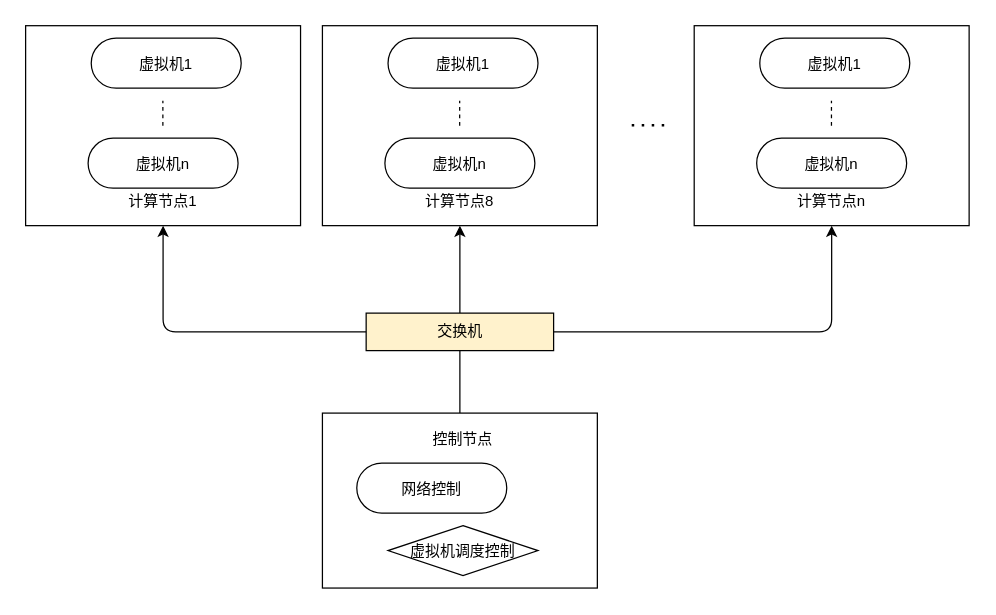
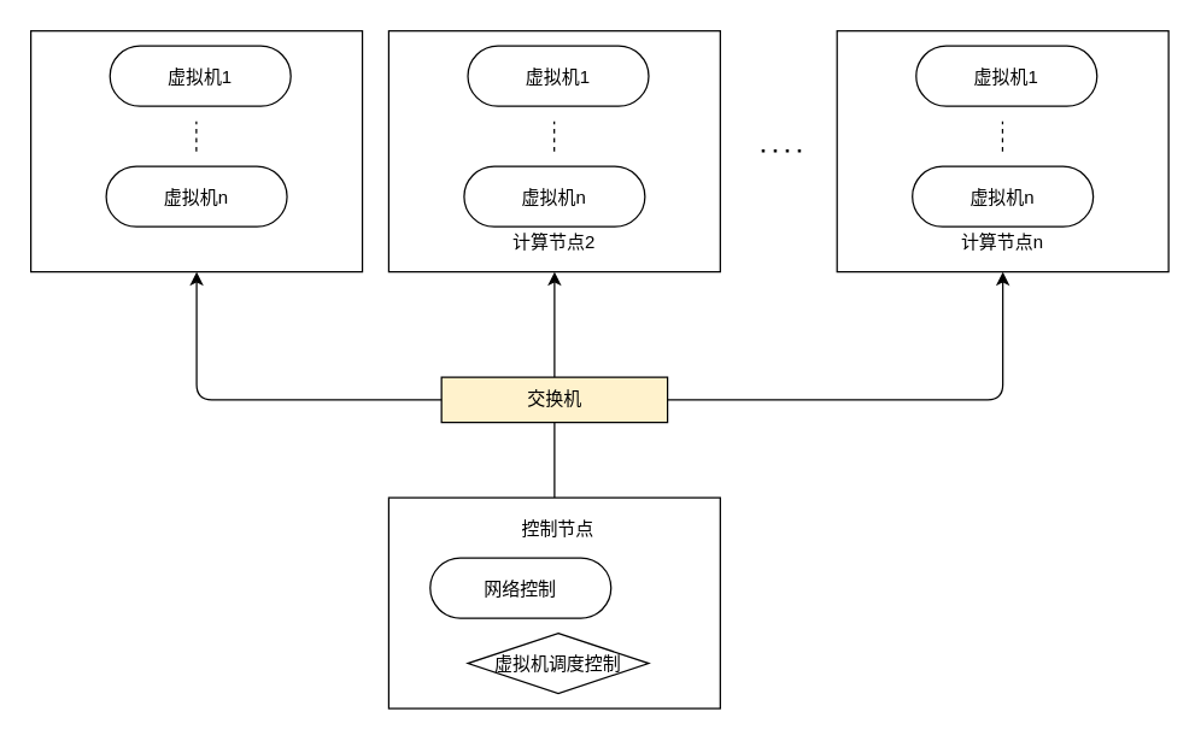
  <mxCell id="0" />
  <mxCell id="1" parent="0" />
  <mxCell id="2" value="" style="rounded=0;" vertex="1" parent="1"><mxGeometry x="257.5" y="330" width="220" height="140" as="geometry" /></mxCell>
  <mxCell id="3" value="控制节点" style="text;strokeColor=none;fillColor=none;align=center;verticalAlign=middle;rounded=0;" vertex="1" parent="1"><mxGeometry x="342.5" y="340" width="55" height="20" as="geometry" /></mxCell>
  <mxCell id="4" value="网络控制" style="rounded=1;arcSize=50;" vertex="1" parent="1"><mxGeometry x="285" y="370" width="120" height="40" as="geometry" /></mxCell>
  <mxCell id="5" value="虚拟机调度控制" style="rhombus;arcSize=50;" vertex="1" parent="1"><mxGeometry x="310" y="420" width="120" height="40" as="geometry" /></mxCell>
  <mxCell id="6" value="交换机" style="rounded=0;whiteSpace=wrap;html=1;fillColor=#fff2cc;" vertex="1" parent="1"><mxGeometry x="292.5" y="250" width="150" height="30" as="geometry" /></mxCell>
  <mxCell id="7" value="" style="rounded=0;" vertex="1" parent="1"><mxGeometry x="20" y="20" width="220" height="160" as="geometry" /></mxCell>
- <mxCell id="8" value="计算节点1" style="text;strokeColor=none;fillColor=none;align=center;verticalAlign=middle;rounded=0;" vertex="1" parent="1"><mxGeometry x="102.5" y="150" width="55" height="20" as="geometry" /></mxCell>
  <mxCell id="9" value="虚拟机1" style="rounded=1;arcSize=50;" vertex="1" parent="1"><mxGeometry x="72.5" y="30" width="120" height="40" as="geometry" /></mxCell>
  <mxCell id="10" value="虚拟机n" style="rounded=1;arcSize=50;" vertex="1" parent="1"><mxGeometry x="70" y="110" width="120" height="40" as="geometry" /></mxCell>
  <mxCell id="11" value="" style="endArrow=none;dashed=1;html=1;" edge="1" parent="1"><mxGeometry width="50" height="50" relative="1" as="geometry"><mxPoint x="129.83" y="100" as="sourcePoint" /><mxPoint x="129.83" y="80" as="targetPoint" /></mxGeometry></mxCell>
  <mxCell id="12" value="" style="endArrow=none;html=1;exitX=0.5;exitY=0;exitDx=0;exitDy=0;entryX=0.5;entryY=1;entryDx=0;entryDy=0;" edge="1" parent="1" source="2" target="6"><mxGeometry width="50" height="50" relative="1" as="geometry"><mxPoint x="157.5" y="350" as="sourcePoint" /><mxPoint x="207.5" y="300" as="targetPoint" /></mxGeometry></mxCell>
  <mxCell id="13" value="" style="endArrow=classic;html=1;exitX=0;exitY=0.5;exitDx=0;exitDy=0;entryX=0.5;entryY=1;entryDx=0;entryDy=0;" edge="1" parent="1" source="6" target="7"><mxGeometry width="50" height="50" relative="1" as="geometry"><mxPoint x="55" y="350" as="sourcePoint" /><mxPoint x="105" y="300" as="targetPoint" /><Array as="points"><mxPoint x="130" y="265" /></Array></mxGeometry></mxCell>
  <mxCell id="14" value="" style="rounded=0;" vertex="1" parent="1"><mxGeometry x="257.5" y="20" width="220" height="160" as="geometry" /></mxCell>
- <mxCell id="15" value="计算节点8" style="text;strokeColor=none;fillColor=none;align=center;verticalAlign=middle;rounded=0;" vertex="1" parent="1"><mxGeometry x="340" y="150" width="55" height="20" as="geometry" /></mxCell>
+ <mxCell id="15" value="计算节点2" style="text;strokeColor=none;fillColor=none;align=center;verticalAlign=middle;rounded=0;" vertex="1" parent="1"><mxGeometry x="340" y="150" width="55" height="20" as="geometry" /></mxCell>
  <mxCell id="16" value="虚拟机1" style="rounded=1;arcSize=50;" vertex="1" parent="1"><mxGeometry x="310" y="30" width="120" height="40" as="geometry" /></mxCell>
  <mxCell id="17" value="虚拟机n" style="rounded=1;arcSize=50;" vertex="1" parent="1"><mxGeometry x="307.5" y="110" width="120" height="40" as="geometry" /></mxCell>
  <mxCell id="18" value="" style="endArrow=none;dashed=1;html=1;" edge="1" parent="1"><mxGeometry width="50" height="50" relative="1" as="geometry"><mxPoint x="367.33" y="100" as="sourcePoint" /><mxPoint x="367.33" y="80" as="targetPoint" /></mxGeometry></mxCell>
  <mxCell id="19" value="" style="rounded=0;" vertex="1" parent="1"><mxGeometry x="555" y="20" width="220" height="160" as="geometry" /></mxCell>
  <mxCell id="20" value="计算节点n" style="text;strokeColor=none;fillColor=none;align=center;verticalAlign=middle;rounded=0;" vertex="1" parent="1"><mxGeometry x="637.5" y="150" width="55" height="20" as="geometry" /></mxCell>
  <mxCell id="21" value="虚拟机1" style="rounded=1;arcSize=50;" vertex="1" parent="1"><mxGeometry x="607.5" y="30" width="120" height="40" as="geometry" /></mxCell>
  <mxCell id="22" value="虚拟机n" style="rounded=1;arcSize=50;" vertex="1" parent="1"><mxGeometry x="605" y="110" width="120" height="40" as="geometry" /></mxCell>
  <mxCell id="23" value="" style="endArrow=none;dashed=1;html=1;" edge="1" parent="1"><mxGeometry width="50" height="50" relative="1" as="geometry"><mxPoint x="664.83" y="100" as="sourcePoint" /><mxPoint x="664.83" y="80" as="targetPoint" /></mxGeometry></mxCell>
  <mxCell id="24" value="" style="endArrow=none;dashed=1;html=1;dashPattern=1 3;strokeWidth=2;" edge="1" parent="1"><mxGeometry width="50" height="50" relative="1" as="geometry"><mxPoint x="505" y="99.71" as="sourcePoint" /><mxPoint x="535" y="99.71" as="targetPoint" /></mxGeometry></mxCell>
  <mxCell id="25" value="" style="endArrow=classic;html=1;exitX=0.5;exitY=0;exitDx=0;exitDy=0;entryX=0.5;entryY=1;entryDx=0;entryDy=0;" edge="1" parent="1" source="6" target="14"><mxGeometry width="50" height="50" relative="1" as="geometry"><mxPoint x="135" y="370" as="sourcePoint" /><mxPoint x="185" y="320" as="targetPoint" /></mxGeometry></mxCell>
  <mxCell id="26" value="" style="endArrow=classic;html=1;exitX=1;exitY=0.5;exitDx=0;exitDy=0;entryX=0.5;entryY=1;entryDx=0;entryDy=0;" edge="1" parent="1" source="6" target="19"><mxGeometry width="50" height="50" relative="1" as="geometry"><mxPoint x="625" y="320" as="sourcePoint" /><mxPoint x="675" y="270" as="targetPoint" /><Array as="points"><mxPoint x="665" y="265" /></Array></mxGeometry></mxCell>
